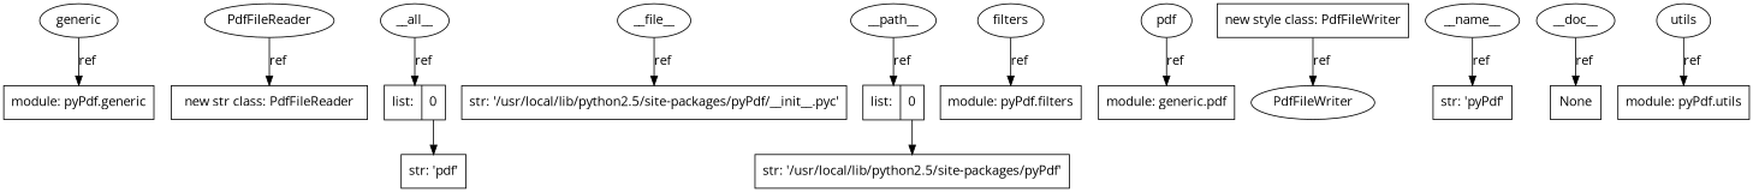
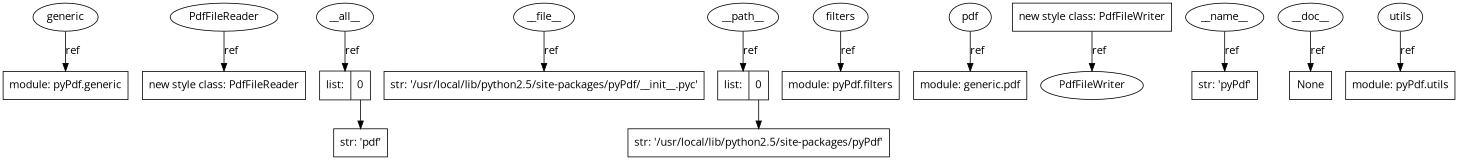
  digraph {
    fontname="Open Sans"
    node [fontname="Open Sans" shape=ellipse]
    edge [fontname="Open Sans"]
    n1 [label=generic]
    n2 [label="module: pyPdf.generic" shape=box]
    n3 [label=PdfFileReader]
-   n4 [label="new str class: PdfFileReader" shape=box]
+   n4 [label="new style class: PdfFileReader" shape=box]
    n5 [label=__all__]
    n6 [label="list: | <0> 0" shape=record]
    n7 [label="str: 'pdf'" shape=box]
    n8 [label=__file__]
    n9 [label="str: '/usr/local/lib/python2.5/site-packages/pyPdf/__init__.pyc'" shape=box]
    n10 [label=__path__]
    n11 [label="list: | <0> 0" shape=record]
    n12 [label="str: '/usr/local/lib/python2.5/site-packages/pyPdf'" shape=box]
    n13 [label=filters]
    n14 [label="module: pyPdf.filters" shape=box]
    n15 [label=pdf]
    n16 [label="module: generic.pdf" shape=box]
    n17 [label=PdfFileWriter]
    n18 [label="new style class: PdfFileWriter" shape=box]
    n19 [label=__name__]
    n20 [label="str: 'pyPdf'" shape=box]
    n21 [label=__doc__]
    n22 [label=None shape=box]
    n23 [label=utils]
    n24 [label="module: pyPdf.utils" shape=box]
    n1 -> n2 [label=ref]
    n3 -> n4 [label=ref]
    n5 -> n6 [label=ref]
    n6 -> n7 [tailport=0]
    n8 -> n9 [label=ref]
    n10 -> n11 [label=ref]
    n11 -> n12 [tailport=0]
    n13 -> n14 [label=ref]
    n15 -> n16 [label=ref]
    n18 -> n17 [label=ref]
    n19 -> n20 [label=ref]
    n21 -> n22 [label=ref]
    n23 -> n24 [label=ref]
  }
